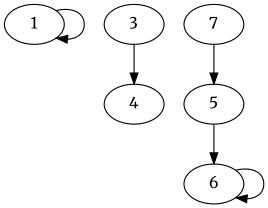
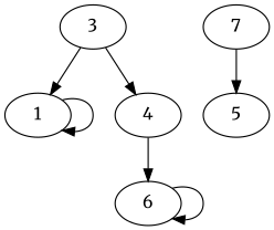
  digraph {
    fontname=Merriweather
    node [fontname=Merriweather]
    edge [fontname=Merriweather]
    1
    3
    4
    5
    6
    7
    1 -> 1
+   3 -> 1
    3 -> 4
-   5 -> 6
+   4 -> 6
    6 -> 6
    7 -> 5
  }
